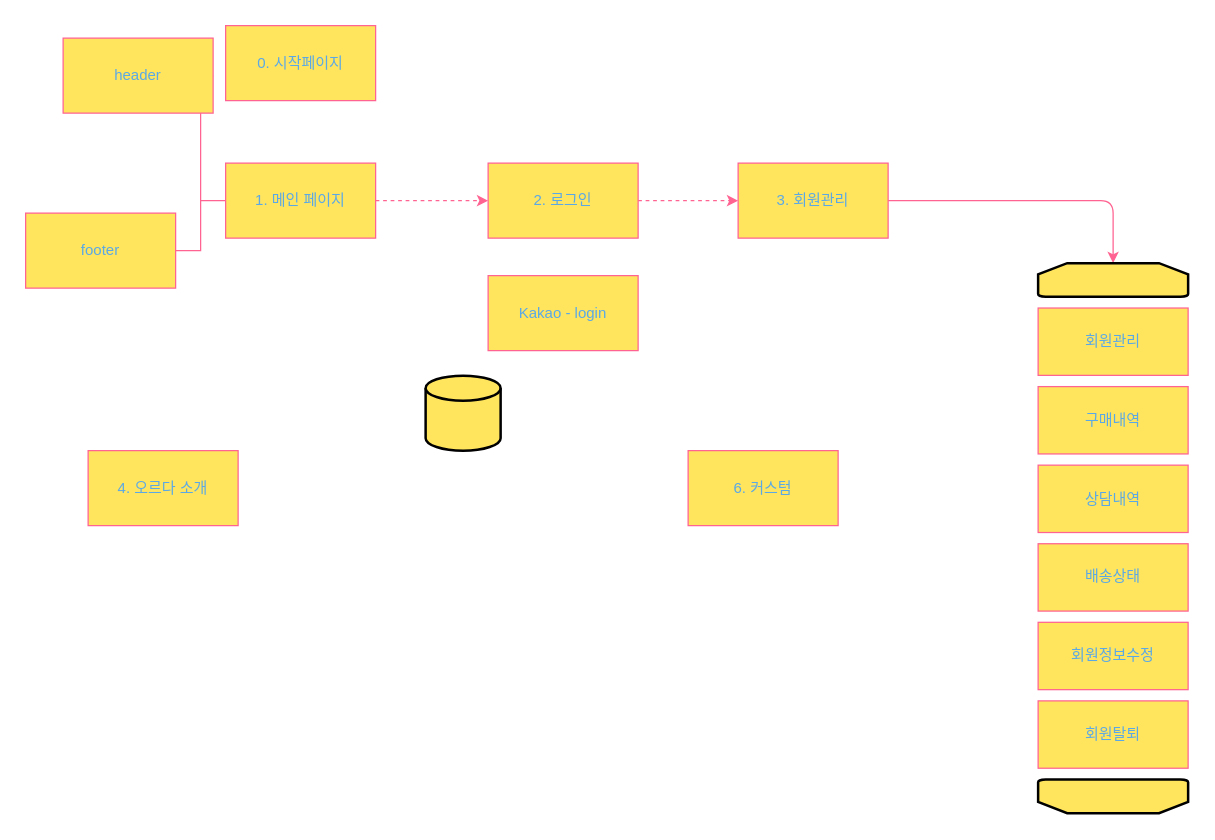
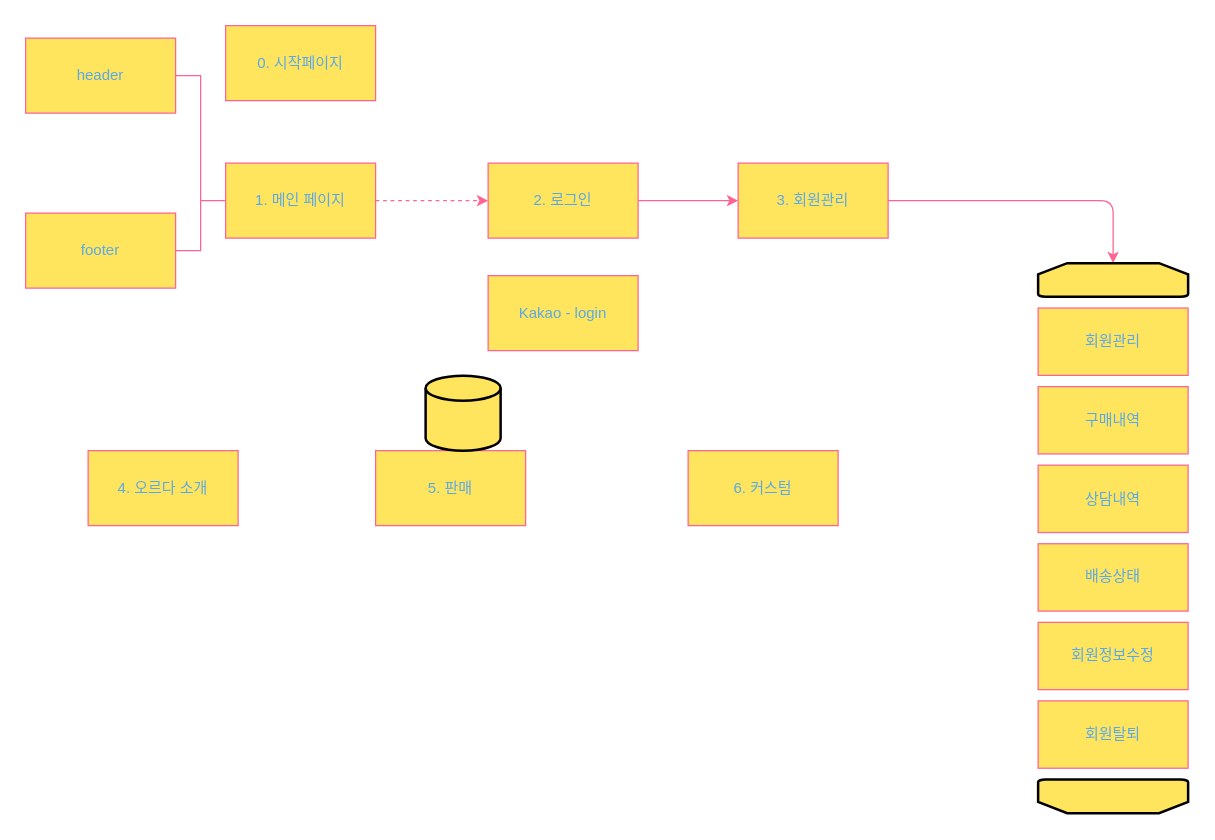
  <mxCell id="0" />
  <mxCell id="1" parent="0" />
  <mxCell id="2" value="0. 시작페이지" style="rounded=0;whiteSpace=wrap;html=1;fillColor=#FFE45E;strokeColor=#FF6392;fontColor=#5AA9E6;" vertex="1" parent="1"><mxGeometry x="180" y="20" width="120" height="60" as="geometry" /></mxCell>
  <mxCell id="3" style="edgeStyle=orthogonalEdgeStyle;rounded=0;orthogonalLoop=1;jettySize=auto;html=1;exitX=0;exitY=0.5;exitDx=0;exitDy=0;endArrow=none;endFill=0;strokeColor=#FF6392;fontColor=#5AA9E6;" edge="1" parent="1" source="5"><mxGeometry relative="1" as="geometry"><mxPoint x="160" y="160" as="targetPoint" /></mxGeometry></mxCell>
  <mxCell id="4" style="edgeStyle=orthogonalEdgeStyle;rounded=0;orthogonalLoop=1;jettySize=auto;html=1;entryX=0;entryY=0.5;entryDx=0;entryDy=0;endArrow=classic;endFill=1;strokeColor=#FF6392;fontColor=#5AA9E6;dashed=1;" edge="1" parent="1" source="5" target="10"><mxGeometry relative="1" as="geometry" /></mxCell>
  <mxCell id="5" value="1. 메인 페이지" style="rounded=0;whiteSpace=wrap;html=1;fillColor=#FFE45E;strokeColor=#FF6392;fontColor=#5AA9E6;" vertex="1" parent="1"><mxGeometry x="180" y="130" width="120" height="60" as="geometry" /></mxCell>
  <mxCell id="6" style="edgeStyle=orthogonalEdgeStyle;rounded=0;orthogonalLoop=1;jettySize=auto;html=1;exitX=1;exitY=0.5;exitDx=0;exitDy=0;endArrow=none;endFill=0;strokeColor=#FF6392;fontColor=#5AA9E6;" edge="1" parent="1" source="7"><mxGeometry relative="1" as="geometry"><mxPoint x="140" y="200" as="targetPoint" /><Array as="points"><mxPoint x="160" y="60" /><mxPoint x="160" y="200" /></Array></mxGeometry></mxCell>
- <mxCell id="7" value="header" style="rounded=0;whiteSpace=wrap;html=1;fillColor=#FFE45E;strokeColor=#FF6392;fontColor=#5AA9E6;" vertex="1" parent="1"><mxGeometry x="50" y="30" width="120" height="60" as="geometry" /></mxCell>
+ <mxCell id="7" value="header" style="rounded=0;whiteSpace=wrap;html=1;fillColor=#FFE45E;strokeColor=#FF6392;fontColor=#5AA9E6;" vertex="1" parent="1"><mxGeometry x="20" y="30" width="120" height="60" as="geometry" /></mxCell>
  <mxCell id="8" value="footer" style="rounded=0;whiteSpace=wrap;html=1;fillColor=#FFE45E;strokeColor=#FF6392;fontColor=#5AA9E6;" vertex="1" parent="1"><mxGeometry x="20" y="170" width="120" height="60" as="geometry" /></mxCell>
- <mxCell id="9" style="edgeStyle=orthogonalEdgeStyle;rounded=0;orthogonalLoop=1;jettySize=auto;html=1;exitX=1;exitY=0.5;exitDx=0;exitDy=0;entryX=0;entryY=0.5;entryDx=0;entryDy=0;endArrow=classic;endFill=1;strokeColor=#FF6392;fontColor=#5AA9E6;dashed=1;" edge="1" parent="1" source="10" target="12"><mxGeometry relative="1" as="geometry" /></mxCell>
+ <mxCell id="9" style="edgeStyle=orthogonalEdgeStyle;rounded=0;orthogonalLoop=1;jettySize=auto;html=1;exitX=1;exitY=0.5;exitDx=0;exitDy=0;entryX=0;entryY=0.5;entryDx=0;entryDy=0;endArrow=classic;endFill=1;strokeColor=#FF6392;fontColor=#5AA9E6;" edge="1" parent="1" source="10" target="12"><mxGeometry relative="1" as="geometry" /></mxCell>
  <mxCell id="10" value="2. 로그인" style="rounded=0;whiteSpace=wrap;html=1;fillColor=#FFE45E;strokeColor=#FF6392;fontColor=#5AA9E6;" vertex="1" parent="1"><mxGeometry x="390" y="130" width="120" height="60" as="geometry" /></mxCell>
  <mxCell id="11" style="edgeStyle=orthogonalEdgeStyle;curved=0;rounded=1;sketch=0;orthogonalLoop=1;jettySize=auto;html=1;strokeColor=#FF6392;fillColor=#FFE45E;fontColor=#5AA9E6;" edge="1" parent="1" source="12" target="17"><mxGeometry relative="1" as="geometry" /></mxCell>
  <mxCell id="12" value="3. 회원관리" style="rounded=0;whiteSpace=wrap;html=1;fillColor=#FFE45E;strokeColor=#FF6392;fontColor=#5AA9E6;" vertex="1" parent="1"><mxGeometry x="590" y="130" width="120" height="60" as="geometry" /></mxCell>
  <mxCell id="13" value="Kakao - login" style="rounded=0;whiteSpace=wrap;html=1;fillColor=#FFE45E;strokeColor=#FF6392;fontColor=#5AA9E6;" vertex="1" parent="1"><mxGeometry x="390" y="220" width="120" height="60" as="geometry" /></mxCell>
  <mxCell id="14" value="4. 오르다 소개" style="rounded=0;whiteSpace=wrap;html=1;fillColor=#FFE45E;strokeColor=#FF6392;fontColor=#5AA9E6;" vertex="1" parent="1"><mxGeometry x="70" y="360" width="120" height="60" as="geometry" /></mxCell>
+ <mxCell id="15" value="5. 판매" style="rounded=0;whiteSpace=wrap;html=1;fillColor=#FFE45E;strokeColor=#FF6392;fontColor=#5AA9E6;" vertex="1" parent="1"><mxGeometry x="300" y="360" width="120" height="60" as="geometry" /></mxCell>
  <mxCell id="16" value="6. 커스텀" style="rounded=0;whiteSpace=wrap;html=1;fillColor=#FFE45E;strokeColor=#FF6392;fontColor=#5AA9E6;" vertex="1" parent="1"><mxGeometry x="550" y="360" width="120" height="60" as="geometry" /></mxCell>
  <mxCell id="17" value="" style="strokeWidth=2;html=1;shape=mxgraph.flowchart.loop_limit;whiteSpace=wrap;rounded=0;sketch=0;fillColor=#FFE45E;fontColor=#5AA9E6;" vertex="1" parent="1"><mxGeometry x="830" y="210" width="120" height="26.939" as="geometry" /></mxCell>
  <mxCell id="18" value="회원관리" style="rounded=0;whiteSpace=wrap;html=1;fillColor=#FFE45E;strokeColor=#FF6392;fontColor=#5AA9E6;" vertex="1" parent="1"><mxGeometry x="830" y="245.918" width="120" height="53.878" as="geometry" /></mxCell>
  <mxCell id="19" value="구매내역" style="rounded=0;whiteSpace=wrap;html=1;fillColor=#FFE45E;strokeColor=#FF6392;fontColor=#5AA9E6;" vertex="1" parent="1"><mxGeometry x="830" y="308.776" width="120" height="53.878" as="geometry" /></mxCell>
  <mxCell id="20" value="상담내역" style="rounded=0;whiteSpace=wrap;html=1;fillColor=#FFE45E;strokeColor=#FF6392;fontColor=#5AA9E6;" vertex="1" parent="1"><mxGeometry x="830" y="371.633" width="120" height="53.878" as="geometry" /></mxCell>
  <mxCell id="21" value="배송상태" style="rounded=0;whiteSpace=wrap;html=1;fillColor=#FFE45E;strokeColor=#FF6392;fontColor=#5AA9E6;" vertex="1" parent="1"><mxGeometry x="830" y="434.49" width="120" height="53.878" as="geometry" /></mxCell>
  <mxCell id="22" value="회원정보수정" style="rounded=0;whiteSpace=wrap;html=1;fillColor=#FFE45E;strokeColor=#FF6392;fontColor=#5AA9E6;" vertex="1" parent="1"><mxGeometry x="830" y="497.347" width="120" height="53.878" as="geometry" /></mxCell>
  <mxCell id="23" value="회원탈퇴" style="rounded=0;whiteSpace=wrap;html=1;fillColor=#FFE45E;strokeColor=#FF6392;fontColor=#5AA9E6;" vertex="1" parent="1"><mxGeometry x="830" y="560.204" width="120" height="53.878" as="geometry" /></mxCell>
  <mxCell id="24" value="" style="strokeWidth=2;html=1;shape=mxgraph.flowchart.loop_limit;whiteSpace=wrap;rounded=0;sketch=0;fillColor=#FFE45E;fontColor=#5AA9E6;rotation=-180;" vertex="1" parent="1"><mxGeometry x="830" y="623.061" width="120" height="26.939" as="geometry" /></mxCell>
  <mxCell id="25" value="" style="strokeWidth=2;html=1;shape=mxgraph.flowchart.database;whiteSpace=wrap;rounded=0;sketch=0;fillColor=#FFE45E;fontColor=#5AA9E6;" vertex="1" parent="1"><mxGeometry x="340" y="300" width="60" height="60" as="geometry" /></mxCell>
